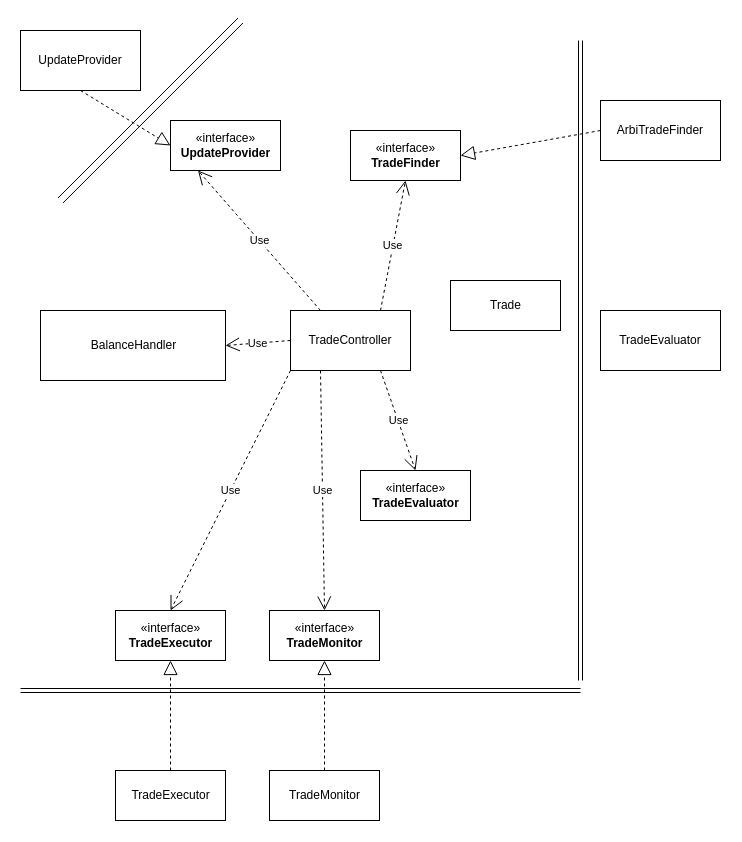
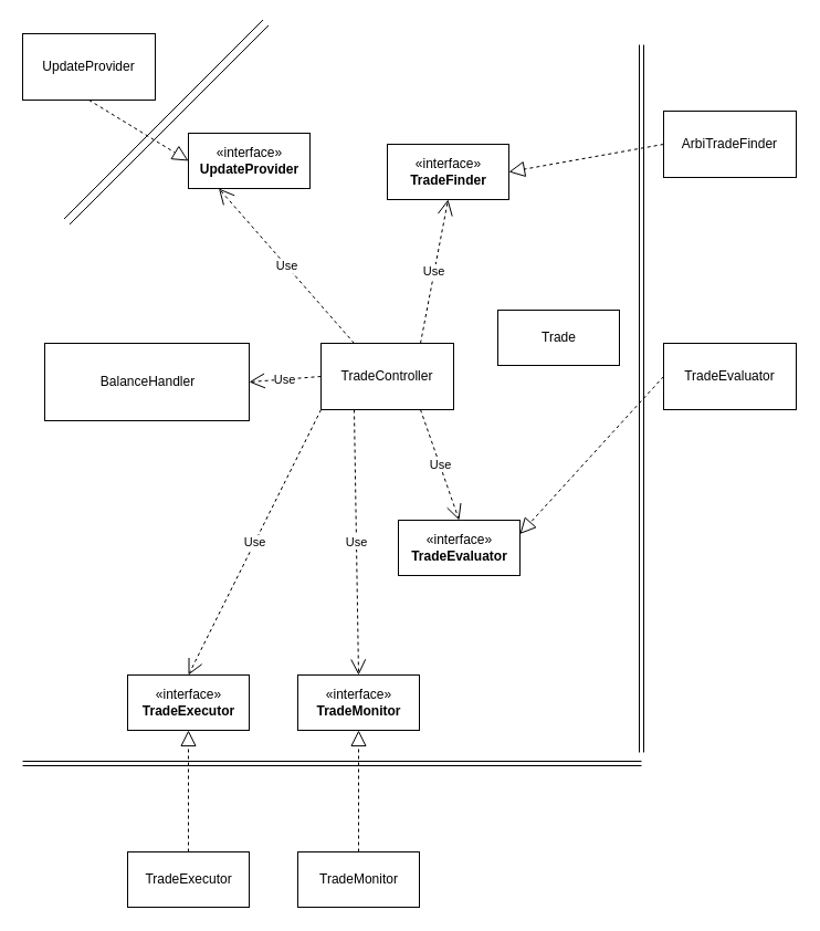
  <mxCell id="0" />
  <mxCell id="1" parent="0" />
  <mxCell id="2" value="UpdateProvider" style="rounded=0;whiteSpace=wrap;html=1;" vertex="1" parent="1"><mxGeometry x="20" y="30" width="120" height="60" as="geometry" /></mxCell>
  <mxCell id="3" value="TradeController" style="rounded=0;whiteSpace=wrap;html=1;" vertex="1" parent="1"><mxGeometry x="290" y="310" width="120" height="60" as="geometry" /></mxCell>
  <mxCell id="4" value="ArbiTradeFinder" style="rounded=0;whiteSpace=wrap;html=1;" vertex="1" parent="1"><mxGeometry x="600" y="100" width="120" height="60" as="geometry" /></mxCell>
  <mxCell id="5" value="" style="shape=link;html=1;width=-7;" edge="1" parent="1"><mxGeometry width="50" height="50" relative="1" as="geometry"><mxPoint x="60" y="200" as="sourcePoint" /><mxPoint x="240" y="20" as="targetPoint" /><Array as="points"><mxPoint x="90" y="170" /></Array></mxGeometry></mxCell>
  <mxCell id="6" value="«interface»&lt;br&gt;&lt;b&gt;UpdateProvider&lt;/b&gt;" style="html=1;" vertex="1" parent="1"><mxGeometry x="170" y="120" width="110" height="50" as="geometry" /></mxCell>
  <mxCell id="7" value="" style="shape=link;html=1;" edge="1" parent="1"><mxGeometry width="50" height="50" relative="1" as="geometry"><mxPoint x="580" y="680" as="sourcePoint" /><mxPoint x="580" y="40" as="targetPoint" /></mxGeometry></mxCell>
  <mxCell id="8" value="Use" style="endArrow=open;endSize=12;dashed=1;html=1;exitX=0.75;exitY=0;exitDx=0;exitDy=0;entryX=0.5;entryY=1;entryDx=0;entryDy=0;" edge="1" parent="1" source="3" target="17"><mxGeometry width="160" relative="1" as="geometry"><mxPoint x="370" y="270" as="sourcePoint" /><mxPoint x="390" y="200" as="targetPoint" /></mxGeometry></mxCell>
  <mxCell id="9" value="Use" style="endArrow=open;endSize=12;dashed=1;html=1;exitX=0.25;exitY=0;exitDx=0;exitDy=0;entryX=0.25;entryY=1;entryDx=0;entryDy=0;" edge="1" parent="1" source="3" target="6"><mxGeometry width="160" relative="1" as="geometry"><mxPoint x="230" y="280" as="sourcePoint" /><mxPoint x="390" y="280" as="targetPoint" /></mxGeometry></mxCell>
  <mxCell id="10" value="«interface»&lt;br&gt;&lt;b&gt;TradeExecutor&lt;/b&gt;" style="html=1;" vertex="1" parent="1"><mxGeometry x="115" y="610" width="110" height="50" as="geometry" /></mxCell>
  <mxCell id="11" value="Use" style="endArrow=open;endSize=12;dashed=1;html=1;exitX=0.25;exitY=1;exitDx=0;exitDy=0;entryX=0.5;entryY=0;entryDx=0;entryDy=0;" edge="1" parent="1" source="3" target="24"><mxGeometry width="160" relative="1" as="geometry"><mxPoint x="230" y="320" as="sourcePoint" /><mxPoint x="207.5" y="180" as="targetPoint" /></mxGeometry></mxCell>
  <mxCell id="12" value="BalanceHandler" style="html=1;" vertex="1" parent="1"><mxGeometry x="40" y="310" width="185" height="70" as="geometry" /></mxCell>
  <mxCell id="13" value="" style="shape=link;html=1;" edge="1" parent="1"><mxGeometry width="50" height="50" relative="1" as="geometry"><mxPoint x="20" y="690" as="sourcePoint" /><mxPoint x="580" y="690" as="targetPoint" /></mxGeometry></mxCell>
  <mxCell id="14" value="TradeExecutor" style="html=1;" vertex="1" parent="1"><mxGeometry x="115" y="770" width="110" height="50" as="geometry" /></mxCell>
  <mxCell id="15" value="" style="endArrow=block;dashed=1;endFill=0;endSize=12;html=1;exitX=0.5;exitY=0;exitDx=0;exitDy=0;" edge="1" parent="1" source="14" target="10"><mxGeometry width="160" relative="1" as="geometry"><mxPoint x="280" y="750" as="sourcePoint" /><mxPoint x="440" y="750" as="targetPoint" /></mxGeometry></mxCell>
  <mxCell id="16" value="" style="endArrow=block;dashed=1;endFill=0;endSize=12;html=1;exitX=0.5;exitY=1;exitDx=0;exitDy=0;entryX=0;entryY=0.5;entryDx=0;entryDy=0;" edge="1" parent="1" source="2" target="6"><mxGeometry width="160" relative="1" as="geometry"><mxPoint x="40" y="240" as="sourcePoint" /><mxPoint x="40" y="130" as="targetPoint" /></mxGeometry></mxCell>
  <mxCell id="17" value="«interface»&lt;br&gt;&lt;b&gt;TradeFinder&lt;/b&gt;" style="html=1;" vertex="1" parent="1"><mxGeometry x="350" y="130" width="110" height="50" as="geometry" /></mxCell>
  <mxCell id="18" value="" style="endArrow=block;dashed=1;endFill=0;endSize=12;html=1;exitX=0;exitY=0.5;exitDx=0;exitDy=0;entryX=1;entryY=0.5;entryDx=0;entryDy=0;" edge="1" parent="1" source="4" target="17"><mxGeometry width="160" relative="1" as="geometry"><mxPoint x="90" y="100" as="sourcePoint" /><mxPoint x="180" y="155" as="targetPoint" /></mxGeometry></mxCell>
  <mxCell id="19" value="«interface»&lt;br&gt;&lt;b&gt;TradeEvaluator&lt;/b&gt;" style="html=1;" vertex="1" parent="1"><mxGeometry x="360" y="470" width="110" height="50" as="geometry" /></mxCell>
  <mxCell id="20" value="Use" style="endArrow=open;endSize=12;dashed=1;html=1;exitX=0.75;exitY=1;exitDx=0;exitDy=0;entryX=0.5;entryY=0;entryDx=0;entryDy=0;" edge="1" parent="1" source="3" target="19"><mxGeometry width="160" relative="1" as="geometry"><mxPoint x="390" y="320" as="sourcePoint" /><mxPoint x="415" y="190" as="targetPoint" /></mxGeometry></mxCell>
  <mxCell id="21" value="TradeEvaluator" style="rounded=0;whiteSpace=wrap;html=1;" vertex="1" parent="1"><mxGeometry x="600" y="310" width="120" height="60" as="geometry" /></mxCell>
+ <mxCell id="22" value="" style="endArrow=block;dashed=1;endFill=0;endSize=12;html=1;exitX=0;exitY=0.5;exitDx=0;exitDy=0;entryX=1;entryY=0.25;entryDx=0;entryDy=0;" edge="1" parent="1" source="21" target="19"><mxGeometry width="160" relative="1" as="geometry"><mxPoint x="610" y="140" as="sourcePoint" /><mxPoint x="470" y="165" as="targetPoint" /></mxGeometry></mxCell>
  <mxCell id="23" value="Use" style="endArrow=open;endSize=12;dashed=1;html=1;entryX=1;entryY=0.5;entryDx=0;entryDy=0;exitX=0;exitY=0.5;exitDx=0;exitDy=0;" edge="1" parent="1" source="3" target="12"><mxGeometry width="160" relative="1" as="geometry"><mxPoint x="280" y="340" as="sourcePoint" /><mxPoint x="207.5" y="180" as="targetPoint" /></mxGeometry></mxCell>
  <mxCell id="24" value="«interface»&lt;br&gt;&lt;b&gt;TradeMonitor&lt;/b&gt;" style="html=1;" vertex="1" parent="1"><mxGeometry x="269" y="610" width="110" height="50" as="geometry" /></mxCell>
  <mxCell id="25" value="TradeMonitor" style="html=1;" vertex="1" parent="1"><mxGeometry x="269" y="770" width="110" height="50" as="geometry" /></mxCell>
  <mxCell id="26" value="" style="endArrow=block;dashed=1;endFill=0;endSize=12;html=1;exitX=0.5;exitY=0;exitDx=0;exitDy=0;entryX=0.5;entryY=1;entryDx=0;entryDy=0;" edge="1" parent="1" source="25" target="24"><mxGeometry width="160" relative="1" as="geometry"><mxPoint x="330" y="770" as="sourcePoint" /><mxPoint x="330" y="660" as="targetPoint" /></mxGeometry></mxCell>
  <mxCell id="27" value="Use" style="endArrow=open;endSize=12;dashed=1;html=1;exitX=0;exitY=1;exitDx=0;exitDy=0;entryX=0.5;entryY=0;entryDx=0;entryDy=0;" edge="1" parent="1" source="3" target="10"><mxGeometry width="160" relative="1" as="geometry"><mxPoint x="330" y="380" as="sourcePoint" /><mxPoint x="334" y="620" as="targetPoint" /></mxGeometry></mxCell>
  <mxCell id="28" value="Trade" style="html=1;" vertex="1" parent="1"><mxGeometry x="450" y="280" width="110" height="50" as="geometry" /></mxCell>
